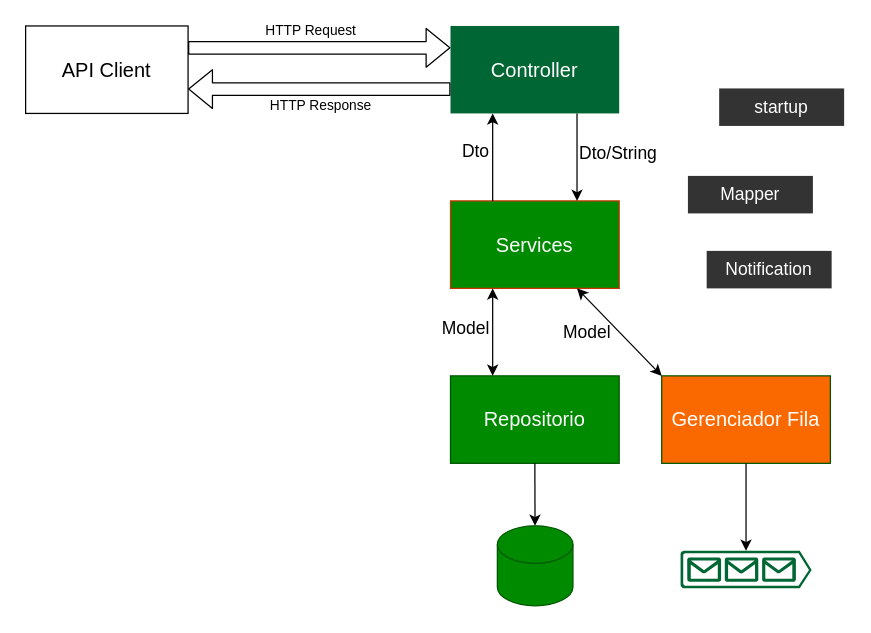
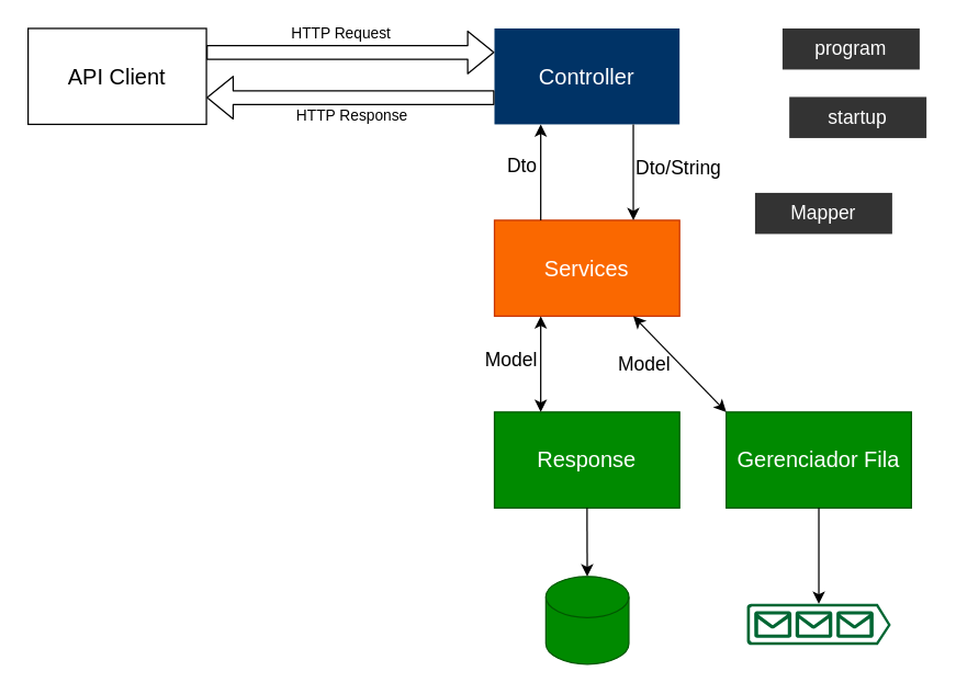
  <mxCell id="0" />
  <mxCell id="1" parent="0" />
  <mxCell id="2" value="API Client" style="rounded=0;whiteSpace=wrap;html=1;fontSize=16;" parent="1" vertex="1"><mxGeometry x="20" y="20" width="130" height="70" as="geometry" /></mxCell>
- <mxCell id="3" value="Controller" style="rounded=0;whiteSpace=wrap;html=1;fillColor=#006633;strokeColor=none;fontSize=16;fontColor=#FFFFFF;" parent="1" vertex="1"><mxGeometry x="360" y="20" width="135" height="70" as="geometry" /></mxCell>
+ <mxCell id="3" value="Controller" style="rounded=0;whiteSpace=wrap;html=1;fillColor=#003366;strokeColor=none;fontSize=16;fontColor=#FFFFFF;" parent="1" vertex="1"><mxGeometry x="360" y="20" width="135" height="70" as="geometry" /></mxCell>
+ <mxCell id="4" value="program" style="rounded=0;whiteSpace=wrap;html=1;strokeColor=none;fillColor=#333333;fontSize=14;fontColor=#FFFFFF;" parent="1" vertex="1"><mxGeometry x="570" y="20" width="100" height="30" as="geometry" /></mxCell>
  <mxCell id="5" value="startup" style="rounded=0;whiteSpace=wrap;html=1;strokeColor=none;fillColor=#333333;fontSize=14;fontColor=#FFFFFF;" parent="1" vertex="1"><mxGeometry x="575" y="70" width="100" height="30" as="geometry" /></mxCell>
- <mxCell id="6" value="Services" style="rounded=0;whiteSpace=wrap;html=1;strokeColor=#C73500;fontSize=16;fillColor=#008a00;fontColor=#ffffff;" parent="1" vertex="1"><mxGeometry x="360" y="160" width="135" height="70" as="geometry" /></mxCell>
- <mxCell id="7" value="Repositorio" style="rounded=0;whiteSpace=wrap;html=1;strokeColor=#005700;fontSize=16;fillColor=#008a00;fontColor=#ffffff;" parent="1" vertex="1"><mxGeometry x="360" y="300" width="135" height="70" as="geometry" /></mxCell>
- <mxCell id="8" value="Gerenciador Fila" style="rounded=0;whiteSpace=wrap;html=1;strokeColor=#005700;fontSize=16;fillColor=#fa6800;fontColor=#ffffff;" parent="1" vertex="1"><mxGeometry x="529" y="300" width="135" height="70" as="geometry" /></mxCell>
+ <mxCell id="6" value="Services" style="rounded=0;whiteSpace=wrap;html=1;strokeColor=#C73500;fontSize=16;fillColor=#fa6800;fontColor=#ffffff;" parent="1" vertex="1"><mxGeometry x="360" y="160" width="135" height="70" as="geometry" /></mxCell>
+ <mxCell id="7" value="Response" style="rounded=0;whiteSpace=wrap;html=1;strokeColor=#005700;fontSize=16;fillColor=#008a00;fontColor=#ffffff;" parent="1" vertex="1"><mxGeometry x="360" y="300" width="135" height="70" as="geometry" /></mxCell>
+ <mxCell id="8" value="Gerenciador Fila" style="rounded=0;whiteSpace=wrap;html=1;strokeColor=#005700;fontSize=16;fillColor=#008a00;fontColor=#ffffff;" parent="1" vertex="1"><mxGeometry x="529" y="300" width="135" height="70" as="geometry" /></mxCell>
  <mxCell id="9" value="" style="shape=cylinder3;whiteSpace=wrap;html=1;boundedLbl=1;backgroundOutline=1;size=15;fontSize=16;fillColor=#008a00;strokeColor=#005700;fontColor=#ffffff;" parent="1" vertex="1"><mxGeometry x="397.5" y="420" width="60.5" height="64" as="geometry" /></mxCell>
  <mxCell id="10" value="" style="verticalLabelPosition=bottom;html=1;verticalAlign=top;align=center;strokeColor=none;shape=mxgraph.azure.queue_generic;pointerEvents=1;fontSize=16;fillColor=#006633;" parent="1" vertex="1"><mxGeometry x="544" y="440" width="105" height="30" as="geometry" /></mxCell>
  <mxCell id="11" value="" style="endArrow=classic;html=1;fontSize=16;exitX=0.5;exitY=1;exitDx=0;exitDy=0;strokeColor=#000000;" parent="1" source="7" target="9" edge="1"><mxGeometry width="50" height="50" relative="1" as="geometry"><mxPoint x="465" y="300" as="sourcePoint" /><mxPoint x="515" y="250" as="targetPoint" /></mxGeometry></mxCell>
  <mxCell id="12" value="" style="endArrow=classic;html=1;fontSize=16;exitX=0.5;exitY=1;exitDx=0;exitDy=0;entryX=0.5;entryY=0;entryDx=0;entryDy=0;entryPerimeter=0;strokeColor=#000000;" parent="1" source="8" target="10" edge="1"><mxGeometry width="50" height="50" relative="1" as="geometry"><mxPoint x="739" y="380" as="sourcePoint" /><mxPoint x="789" y="330" as="targetPoint" /></mxGeometry></mxCell>
  <mxCell id="13" value="&amp;nbsp;HTTP Request&amp;nbsp;" style="shape=flexArrow;endArrow=classic;html=1;fontSize=11;entryX=0;entryY=0.25;entryDx=0;entryDy=0;exitX=1;exitY=0.25;exitDx=0;exitDy=0;strokeColor=#000000;fontColor=#000000;labelBackgroundColor=none;" parent="1" edge="1"><mxGeometry x="-0.067" y="15" width="50" height="50" relative="1" as="geometry"><mxPoint x="150" y="37.5" as="sourcePoint" /><mxPoint x="360" y="37.5" as="targetPoint" /><Array as="points" /><mxPoint y="1" as="offset" /></mxGeometry></mxCell>
  <mxCell id="14" value="&amp;nbsp;HTTP Response&amp;nbsp;" style="shape=flexArrow;endArrow=classic;html=1;fontSize=11;exitX=0;exitY=0.75;exitDx=0;exitDy=0;entryX=1;entryY=0.75;entryDx=0;entryDy=0;strokeColor=#000000;fontColor=#000000;labelBackgroundColor=none;" parent="1" edge="1"><mxGeometry x="-0.009" y="13" width="50" height="50" relative="1" as="geometry"><mxPoint x="360" y="70.5" as="sourcePoint" /><mxPoint x="150" y="70.5" as="targetPoint" /><mxPoint as="offset" /></mxGeometry></mxCell>
  <mxCell id="15" value="" style="endArrow=classic;html=1;fontSize=14;exitX=0.75;exitY=1;exitDx=0;exitDy=0;entryX=0.75;entryY=0;entryDx=0;entryDy=0;strokeColor=#000000;labelBackgroundColor=none;" parent="1" source="3" target="6" edge="1"><mxGeometry width="50" height="50" relative="1" as="geometry"><mxPoint x="470" y="300" as="sourcePoint" /><mxPoint x="520" y="250" as="targetPoint" /></mxGeometry></mxCell>
  <mxCell id="16" value="Dto/String" style="edgeLabel;html=1;align=center;verticalAlign=middle;resizable=0;points=[];fontSize=14;fontColor=#000000;labelBackgroundColor=none;" parent="15" vertex="1" connectable="0"><mxGeometry x="-0.114" y="1" relative="1" as="geometry"><mxPoint x="31" as="offset" /></mxGeometry></mxCell>
  <mxCell id="17" value="Dto" style="endArrow=classic;html=1;fontSize=14;entryX=0.25;entryY=1;entryDx=0;entryDy=0;strokeColor=#000000;fontColor=#000000;labelBackgroundColor=none;exitX=0.25;exitY=0;exitDx=0;exitDy=0;" parent="1" source="6" target="3" edge="1"><mxGeometry x="0.143" y="14" width="50" height="50" relative="1" as="geometry"><mxPoint x="394" y="140" as="sourcePoint" /><mxPoint x="395.75" y="97" as="targetPoint" /><mxPoint as="offset" /></mxGeometry></mxCell>
  <mxCell id="18" value="Mapper" style="rounded=0;whiteSpace=wrap;html=1;strokeColor=none;fillColor=#333333;fontSize=14;fontColor=#FFFFFF;" parent="1" vertex="1"><mxGeometry x="550" y="140" width="100" height="30" as="geometry" /></mxCell>
- <mxCell id="19" value="Notification" style="rounded=0;whiteSpace=wrap;html=1;strokeColor=none;fillColor=#333333;fontSize=14;fontColor=#FFFFFF;" parent="1" vertex="1"><mxGeometry x="565" y="200" width="100" height="30" as="geometry" /></mxCell>
  <mxCell id="20" value="Model" style="endArrow=classic;startArrow=classic;html=1;labelBackgroundColor=none;strokeColor=#000000;fontSize=14;fontColor=#000000;exitX=0.25;exitY=0;exitDx=0;exitDy=0;entryX=0.25;entryY=1;entryDx=0;entryDy=0;" parent="1" edge="1"><mxGeometry x="0.086" y="22" width="50" height="50" relative="1" as="geometry"><mxPoint x="393.75" y="300" as="sourcePoint" /><mxPoint x="393.75" y="230" as="targetPoint" /><mxPoint as="offset" /></mxGeometry></mxCell>
  <mxCell id="21" value="Model" style="endArrow=classic;startArrow=classic;html=1;labelBackgroundColor=none;strokeColor=#000000;fontSize=14;fontColor=#000000;exitX=0;exitY=0;exitDx=0;exitDy=0;entryX=0.75;entryY=1;entryDx=0;entryDy=0;" parent="1" edge="1"><mxGeometry x="0.373" y="19" width="50" height="50" relative="1" as="geometry"><mxPoint x="529" y="300" as="sourcePoint" /><mxPoint x="461.25" y="230" as="targetPoint" /><mxPoint as="offset" /><Array as="points" /></mxGeometry></mxCell>
